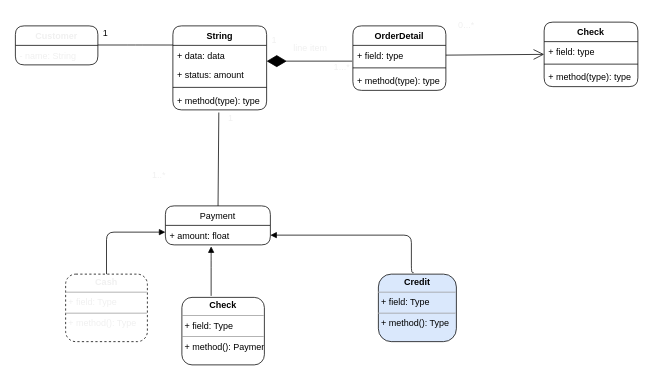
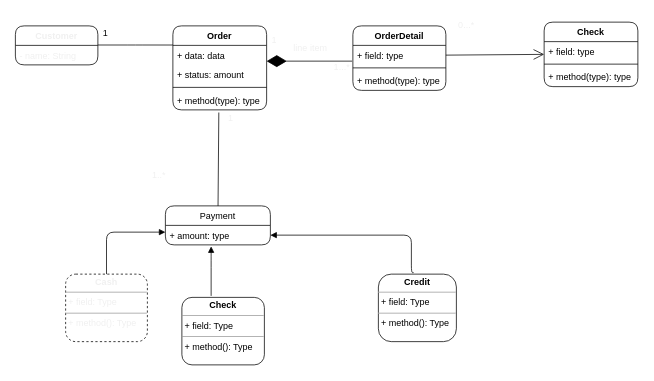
  <mxCell id="0" />
  <mxCell id="1" parent="0" />
  <mxCell id="2" value="Customer" style="swimlane;fontStyle=1;align=center;verticalAlign=top;childLayout=stackLayout;horizontal=1;startSize=26;horizontalStack=0;resizeParent=1;resizeParentMax=0;resizeLast=0;collapsible=1;marginBottom=0;rounded=1;fontColor=#F0F0F0;" parent="1" vertex="1"><mxGeometry y="34" width="110" height="52" as="geometry" x="20" /></mxCell>
  <mxCell id="3" value="- name: String" style="text;strokeColor=none;fillColor=none;align=left;verticalAlign=top;spacingLeft=4;spacingRight=4;overflow=hidden;rotatable=0;points=[[0,0.5],[1,0.5]];portConstraint=eastwest;rounded=1;fontColor=#F0F0F0;" parent="2" vertex="1"><mxGeometry y="26" width="110" height="26" as="geometry" /></mxCell>
- <mxCell id="4" value="String" style="swimlane;fontStyle=1;align=center;verticalAlign=top;childLayout=stackLayout;horizontal=1;startSize=26;horizontalStack=0;resizeParent=1;resizeParentMax=0;resizeLast=0;collapsible=1;marginBottom=0;rounded=1;" parent="1" vertex="1"><mxGeometry x="230" y="34" width="125" height="112" as="geometry" /></mxCell>
+ <mxCell id="4" value="Order" style="swimlane;fontStyle=1;align=center;verticalAlign=top;childLayout=stackLayout;horizontal=1;startSize=26;horizontalStack=0;resizeParent=1;resizeParentMax=0;resizeLast=0;collapsible=1;marginBottom=0;rounded=1;" parent="1" vertex="1"><mxGeometry x="230" y="34" width="125" height="112" as="geometry" /></mxCell>
  <mxCell id="5" value="+ data: data" style="text;strokeColor=none;fillColor=none;align=left;verticalAlign=top;spacingLeft=4;spacingRight=4;overflow=hidden;rotatable=0;points=[[0,0.5],[1,0.5]];portConstraint=eastwest;rounded=1;" parent="4" vertex="1"><mxGeometry y="26" width="125" height="26" as="geometry" /></mxCell>
  <mxCell id="6" value="+ status: amount" style="text;strokeColor=none;fillColor=none;align=left;verticalAlign=top;spacingLeft=4;spacingRight=4;overflow=hidden;rotatable=0;points=[[0,0.5],[1,0.5]];portConstraint=eastwest;rounded=1;" parent="4" vertex="1"><mxGeometry y="52" width="125" height="26" as="geometry" /></mxCell>
  <mxCell id="7" value="" style="line;strokeWidth=1;fillColor=none;align=left;verticalAlign=middle;spacingTop=-1;spacingLeft=3;spacingRight=3;rotatable=0;labelPosition=right;points=[];portConstraint=eastwest;rounded=1;" parent="4" vertex="1"><mxGeometry y="78" width="125" height="8" as="geometry" /></mxCell>
  <mxCell id="8" value="+ method(type): type" style="text;strokeColor=none;fillColor=none;align=left;verticalAlign=top;spacingLeft=4;spacingRight=4;overflow=hidden;rotatable=0;points=[[0,0.5],[1,0.5]];portConstraint=eastwest;rounded=1;" parent="4" vertex="1"><mxGeometry y="86" width="125" height="26" as="geometry" /></mxCell>
  <mxCell id="9" value="OrderDetail" style="swimlane;fontStyle=1;align=center;verticalAlign=top;childLayout=stackLayout;horizontal=1;startSize=26;horizontalStack=0;resizeParent=1;resizeParentMax=0;resizeLast=0;collapsible=1;marginBottom=0;rounded=1;" parent="1" vertex="1"><mxGeometry x="470" y="34" width="124" height="86" as="geometry" /></mxCell>
  <mxCell id="10" value="+ field: type" style="text;strokeColor=none;fillColor=none;align=left;verticalAlign=top;spacingLeft=4;spacingRight=4;overflow=hidden;rotatable=0;points=[[0,0.5],[1,0.5]];portConstraint=eastwest;rounded=1;" parent="9" vertex="1"><mxGeometry y="26" width="124" height="26" as="geometry" /></mxCell>
  <mxCell id="11" value="" style="line;strokeWidth=1;fillColor=none;align=left;verticalAlign=middle;spacingTop=-1;spacingLeft=3;spacingRight=3;rotatable=0;labelPosition=right;points=[];portConstraint=eastwest;rounded=1;" parent="9" vertex="1"><mxGeometry y="52" width="124" height="8" as="geometry" /></mxCell>
  <mxCell id="12" value="+ method(type): type" style="text;strokeColor=none;fillColor=none;align=left;verticalAlign=top;spacingLeft=4;spacingRight=4;overflow=hidden;rotatable=0;points=[[0,0.5],[1,0.5]];portConstraint=eastwest;rounded=1;" parent="9" vertex="1"><mxGeometry y="60" width="124" height="26" as="geometry" /></mxCell>
  <mxCell id="13" value="Check" style="swimlane;fontStyle=1;align=center;verticalAlign=top;childLayout=stackLayout;horizontal=1;startSize=26;horizontalStack=0;resizeParent=1;resizeParentMax=0;resizeLast=0;collapsible=1;marginBottom=0;rounded=1;" parent="1" vertex="1"><mxGeometry x="725" y="29" width="125" height="86" as="geometry" /></mxCell>
  <mxCell id="14" value="+ field: type" style="text;align=left;verticalAlign=top;spacingLeft=4;spacingRight=4;overflow=hidden;rotatable=0;points=[[0,0.5],[1,0.5]];portConstraint=eastwest;rounded=1;" parent="13" vertex="1"><mxGeometry y="26" width="125" height="26" as="geometry" /></mxCell>
  <mxCell id="15" value="" style="line;strokeWidth=1;align=left;verticalAlign=middle;spacingTop=-1;spacingLeft=3;spacingRight=3;rotatable=0;labelPosition=right;points=[];portConstraint=eastwest;rounded=1;" parent="13" vertex="1"><mxGeometry y="52" width="125" height="8" as="geometry" /></mxCell>
  <mxCell id="16" value="+ method(type): type" style="text;align=left;verticalAlign=top;spacingLeft=4;spacingRight=4;overflow=hidden;rotatable=0;points=[[0,0.5],[1,0.5]];portConstraint=eastwest;rounded=1;" parent="13" vertex="1"><mxGeometry y="60" width="125" height="26" as="geometry" /></mxCell>
  <mxCell id="17" value="Payment" style="swimlane;fontStyle=0;childLayout=stackLayout;horizontal=1;startSize=26;fillColor=none;horizontalStack=0;resizeParent=1;resizeParentMax=0;resizeLast=0;collapsible=1;marginBottom=0;rounded=1;" vertex="1" parent="1"><mxGeometry x="220" y="274" width="140" height="52" as="geometry" /></mxCell>
- <mxCell id="18" value="+ amount: float" style="text;strokeColor=none;fillColor=none;align=left;verticalAlign=top;spacingLeft=4;spacingRight=4;overflow=hidden;rotatable=0;points=[[0,0.5],[1,0.5]];portConstraint=eastwest;rounded=1;" vertex="1" parent="17"><mxGeometry y="26" width="140" height="26" as="geometry" /></mxCell>
- <mxCell id="19" value="&lt;p style=&quot;margin:0px;margin-top:4px;text-align:center;&quot;&gt;&lt;b&gt;Check&lt;/b&gt;&lt;/p&gt;&lt;hr size=&quot;1&quot;&gt;&lt;p style=&quot;margin:0px;margin-left:4px;&quot;&gt;+ field: Type&lt;/p&gt;&lt;hr size=&quot;1&quot;&gt;&lt;p style=&quot;margin:0px;margin-left:4px;&quot;&gt;+ method(): Payment&lt;/p&gt;" style="verticalAlign=top;align=left;overflow=fill;fontSize=12;fontFamily=Helvetica;html=1;rounded=1;" vertex="1" parent="1"><mxGeometry x="242" y="396" width="110" height="90" as="geometry" /></mxCell>
- <mxCell id="20" value="&lt;p style=&quot;margin:0px;margin-top:4px;text-align:center;&quot;&gt;&lt;b&gt;Credit&lt;/b&gt;&lt;/p&gt;&lt;hr size=&quot;1&quot;&gt;&lt;p style=&quot;margin:0px;margin-left:4px;&quot;&gt;+ field: Type&lt;/p&gt;&lt;hr size=&quot;1&quot;&gt;&lt;p style=&quot;margin:0px;margin-left:4px;&quot;&gt;+ method(): Type&lt;/p&gt;" style="verticalAlign=top;align=left;overflow=fill;fontSize=12;fontFamily=Helvetica;html=1;rounded=1;arcSize=19;fillColor=#dae8fc;" vertex="1" parent="1"><mxGeometry x="504" y="365" width="104" height="90" as="geometry" /></mxCell>
+ <mxCell id="18" value="+ amount: type" style="text;strokeColor=none;fillColor=none;align=left;verticalAlign=top;spacingLeft=4;spacingRight=4;overflow=hidden;rotatable=0;points=[[0,0.5],[1,0.5]];portConstraint=eastwest;rounded=1;" vertex="1" parent="17"><mxGeometry y="26" width="140" height="26" as="geometry" /></mxCell>
+ <mxCell id="19" value="&lt;p style=&quot;margin:0px;margin-top:4px;text-align:center;&quot;&gt;&lt;b&gt;Check&lt;/b&gt;&lt;/p&gt;&lt;hr size=&quot;1&quot;&gt;&lt;p style=&quot;margin:0px;margin-left:4px;&quot;&gt;+ field: Type&lt;/p&gt;&lt;hr size=&quot;1&quot;&gt;&lt;p style=&quot;margin:0px;margin-left:4px;&quot;&gt;+ method(): Type&lt;/p&gt;" style="verticalAlign=top;align=left;overflow=fill;fontSize=12;fontFamily=Helvetica;html=1;rounded=1;" vertex="1" parent="1"><mxGeometry x="242" y="396" width="110" height="90" as="geometry" /></mxCell>
+ <mxCell id="20" value="&lt;p style=&quot;margin:0px;margin-top:4px;text-align:center;&quot;&gt;&lt;b&gt;Credit&lt;/b&gt;&lt;/p&gt;&lt;hr size=&quot;1&quot;&gt;&lt;p style=&quot;margin:0px;margin-left:4px;&quot;&gt;+ field: Type&lt;/p&gt;&lt;hr size=&quot;1&quot;&gt;&lt;p style=&quot;margin:0px;margin-left:4px;&quot;&gt;+ method(): Type&lt;/p&gt;" style="verticalAlign=top;align=left;overflow=fill;fontSize=12;fontFamily=Helvetica;html=1;rounded=1;arcSize=19;" vertex="1" parent="1"><mxGeometry x="504" y="365" width="104" height="90" as="geometry" /></mxCell>
  <mxCell id="21" value="" style="endArrow=none;html=1;rounded=1;entryX=0;entryY=0.228;entryDx=0;entryDy=0;entryPerimeter=0;" edge="1" parent="1" target="4"><mxGeometry width="50" height="50" relative="1" as="geometry"><mxPoint x="130" y="59.5" as="sourcePoint" /><mxPoint x="210" y="59.5" as="targetPoint" /><Array as="points"><mxPoint x="180" y="59.5" /></Array></mxGeometry></mxCell>
  <mxCell id="22" value="1" style="text;html=1;align=center;verticalAlign=middle;resizable=0;points=[];autosize=1;strokeColor=none;fillColor=none;rounded=1;" vertex="1" parent="1"><mxGeometry x="125" y="29" width="30" height="30" as="geometry" /></mxCell>
  <mxCell id="23" value="" style="endArrow=diamondThin;endFill=1;endSize=24;html=1;rounded=1;fontColor=#F0F0F0;" edge="1" parent="1"><mxGeometry width="160" relative="1" as="geometry"><mxPoint x="469" y="81" as="sourcePoint" /><mxPoint x="355" y="81" as="targetPoint" /></mxGeometry></mxCell>
  <mxCell id="24" value="1" style="text;html=1;align=center;verticalAlign=middle;resizable=0;points=[];autosize=1;strokeColor=none;fillColor=none;fontColor=#F0F0F0;" vertex="1" parent="1"><mxGeometry x="352" y="40" width="25" height="26" as="geometry" /></mxCell>
  <mxCell id="25" value="1...*" style="text;html=1;align=center;verticalAlign=middle;resizable=0;points=[];autosize=1;strokeColor=none;fillColor=none;fontColor=#F0F0F0;" vertex="1" parent="1"><mxGeometry x="435" y="76" width="39" height="26" as="geometry" /></mxCell>
  <mxCell id="26" value="line item" style="text;html=1;align=center;verticalAlign=middle;resizable=0;points=[];autosize=1;strokeColor=none;fillColor=none;fontColor=#F0F0F0;" vertex="1" parent="1"><mxGeometry x="381" y="51" width="63" height="26" as="geometry" /></mxCell>
  <mxCell id="27" value="" style="endArrow=none;html=1;rounded=1;fontColor=#F0F0F0;entryX=0.49;entryY=1.135;entryDx=0;entryDy=0;entryPerimeter=0;" edge="1" parent="1" source="17" target="8"><mxGeometry width="50" height="50" relative="1" as="geometry"><mxPoint x="461" y="326" as="sourcePoint" /><mxPoint x="511" y="276" as="targetPoint" /></mxGeometry></mxCell>
  <mxCell id="28" value="1" style="text;html=1;align=center;verticalAlign=middle;resizable=0;points=[];autosize=1;strokeColor=none;fillColor=none;fontColor=#F0F0F0;" vertex="1" parent="1"><mxGeometry x="294" y="144" width="25" height="26" as="geometry" /></mxCell>
  <mxCell id="29" value="1..*" style="text;html=1;align=center;verticalAlign=middle;resizable=0;points=[];autosize=1;strokeColor=none;fillColor=none;fontColor=#F0F0F0;" vertex="1" parent="1"><mxGeometry x="193" y="220" width="36" height="26" as="geometry" /></mxCell>
  <mxCell id="30" value="" style="endArrow=open;endFill=1;endSize=12;html=1;rounded=1;fontColor=#F0F0F0;exitX=1;exitY=0.5;exitDx=0;exitDy=0;" edge="1" parent="1" source="10"><mxGeometry width="160" relative="1" as="geometry"><mxPoint x="481" y="254" as="sourcePoint" /><mxPoint x="725" y="72" as="targetPoint" /></mxGeometry></mxCell>
  <mxCell id="31" value="0...*" style="text;html=1;align=center;verticalAlign=middle;resizable=0;points=[];autosize=1;strokeColor=none;fillColor=none;fontColor=#F0F0F0;" vertex="1" parent="1"><mxGeometry x="601" y="20" width="39" height="26" as="geometry" /></mxCell>
  <mxCell id="32" value="&lt;p style=&quot;margin:0px;margin-top:4px;text-align:center;&quot;&gt;&lt;b&gt;Cash&lt;/b&gt;&lt;/p&gt;&lt;hr size=&quot;1&quot;&gt;&lt;p style=&quot;margin:0px;margin-left:4px;&quot;&gt;+ field: Type&lt;/p&gt;&lt;hr size=&quot;1&quot;&gt;&lt;p style=&quot;margin:0px;margin-left:4px;&quot;&gt;+ method(): Type&lt;/p&gt;" style="verticalAlign=top;align=left;overflow=fill;fontSize=12;fontFamily=Helvetica;html=1;rounded=1;fontColor=#F0F0F0;dashed=1;" vertex="1" parent="1"><mxGeometry x="87" y="365" width="109" height="90" as="geometry" /></mxCell>
  <mxCell id="33" value="" style="endArrow=block;endFill=1;html=1;edgeStyle=orthogonalEdgeStyle;align=left;verticalAlign=top;rounded=1;fontColor=#F0F0F0;exitX=0.5;exitY=0;exitDx=0;exitDy=0;" edge="1" parent="1" source="32"><mxGeometry x="-1" relative="1" as="geometry"><mxPoint x="406" y="301" as="sourcePoint" /><mxPoint x="220" y="309" as="targetPoint" /><Array as="points"><mxPoint x="142" y="309" /><mxPoint x="220" y="309" /></Array></mxGeometry></mxCell>
  <mxCell id="34" value="" style="endArrow=block;endFill=1;html=1;edgeStyle=orthogonalEdgeStyle;align=left;verticalAlign=top;rounded=1;fontColor=#F0F0F0;" edge="1" parent="1"><mxGeometry x="-1" relative="1" as="geometry"><mxPoint x="281" y="394" as="sourcePoint" /><mxPoint x="281" y="328" as="targetPoint" /><Array as="points"><mxPoint x="281" y="346" /><mxPoint x="281" y="346" /></Array></mxGeometry></mxCell>
  <mxCell id="35" value="" style="endArrow=block;endFill=1;html=1;edgeStyle=orthogonalEdgeStyle;align=left;verticalAlign=top;rounded=1;fontColor=#F0F0F0;exitX=0.5;exitY=0;exitDx=0;exitDy=0;entryX=1;entryY=0.5;entryDx=0;entryDy=0;" edge="1" parent="1" target="18"><mxGeometry x="-1" relative="1" as="geometry"><mxPoint x="551" y="363" as="sourcePoint" /><mxPoint x="629.5" y="307" as="targetPoint" /><Array as="points"><mxPoint x="548" y="363" /><mxPoint x="548" y="313" /></Array></mxGeometry></mxCell>
